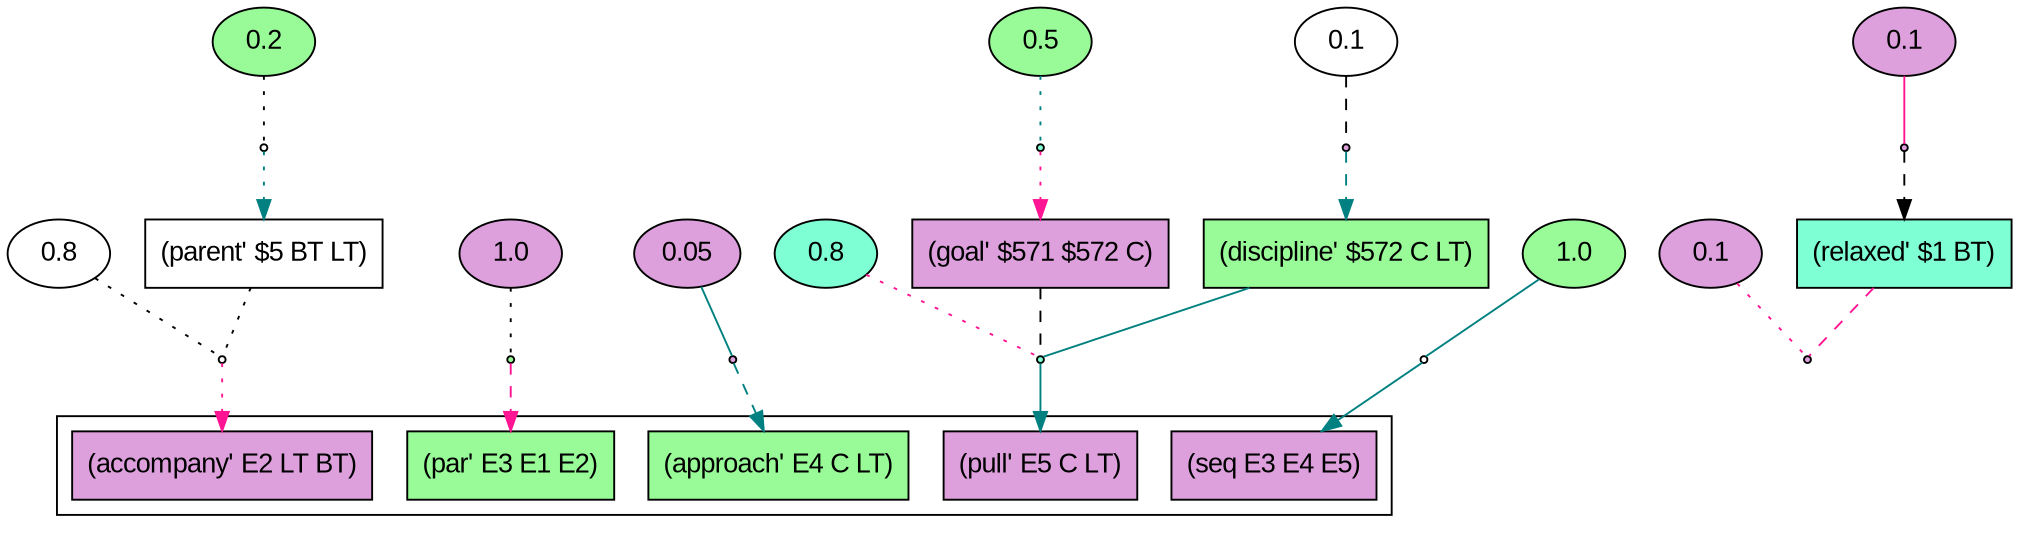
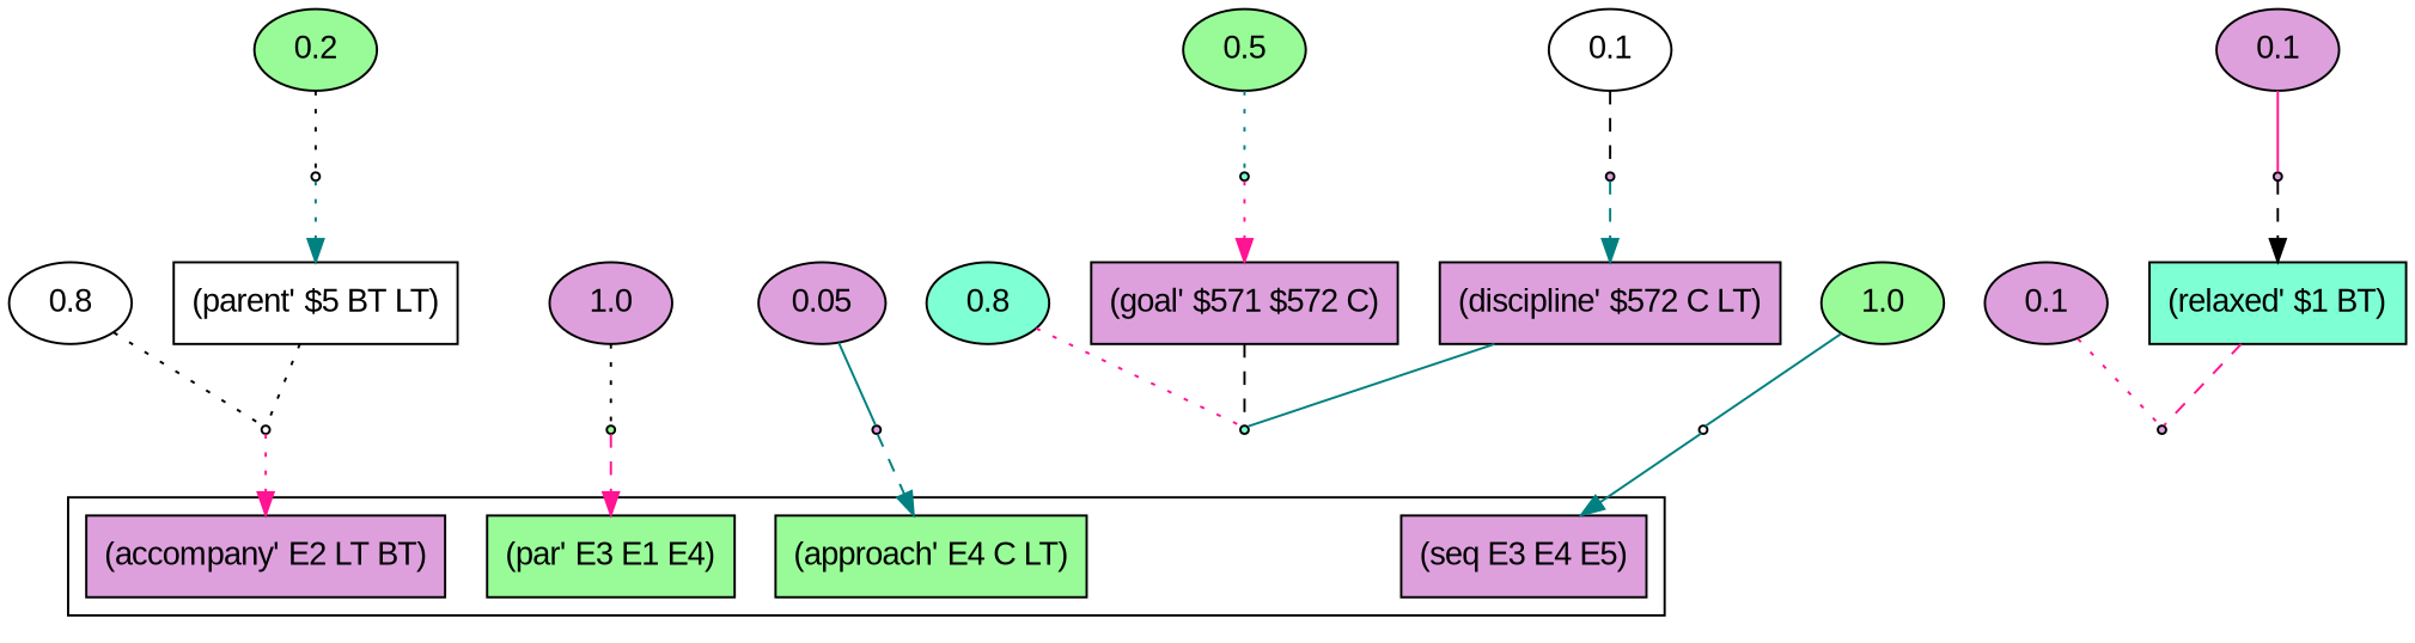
  digraph {
    fontname="Liberation Sans"
    rankdir=TB
    node [fillcolor=plum fontname="Liberation Sans" style=filled]
    edge [arrowhead=none color=teal fontname="Liberation Sans" style=dotted]
    n1 [label="(accompany' E2 LT BT)" shape=box]
-   n2 [fillcolor=palegreen label="(par' E3 E1 E2)" shape=box]
+   n2 [fillcolor=palegreen label="(par' E3 E1 E4)" shape=box]
    n3 [fillcolor=palegreen label="(approach' E4 C LT)" shape=box]
-   n4 [label="(pull' E5 C LT)" shape=box]
    n5 [label="(seq E3 E4 E5)" shape=box]
    n6 [label=0.1]
    r0 [shape=point]
    n8 [label=0.1]
    r1 [shape=point]
    n10 [fillcolor=aquamarine label="(relaxed' $1 BT)" shape=box]
    n11 [fillcolor=white label=0.8]
    r2 [fillcolor=white shape=point]
    n13 [fillcolor=palegreen label=0.2]
    r3 [fillcolor=white shape=point]
    n15 [fillcolor=white label="(parent' $5 BT LT)" shape=box]
    n16 [label=1.0]
    r4 [fillcolor=palegreen shape=point]
    n18 [label=0.05]
    r5 [shape=point]
    n20 [fillcolor=aquamarine label=0.8]
    r6 [fillcolor=aquamarine shape=point]
    n22 [fillcolor=palegreen label=0.5]
    r7 [fillcolor=aquamarine shape=point]
    n24 [label="(goal' $571 $572 C)" shape=box]
    n25 [fillcolor=white label=0.1]
    r8 [shape=point]
-   n27 [fillcolor=palegreen label="(discipline' $572 C LT)" shape=box]
+   n27 [label="(discipline' $572 C LT)" shape=box]
    n28 [fillcolor=palegreen label=1.0]
    r9 [fillcolor=white shape=point]
    subgraph cluster_1 {
      n1
      n2
      n3
-     n4
      n5
    }
    n6 -> r0 [color=deeppink]
    n8 -> r1 [color=deeppink style=solid]
    r1 -> n10 [color=black style=dashed arrowhead=""]
    n10 -> r0 [color=deeppink style=dashed]
    n11 -> r2 [color=black]
    r2 -> n1 [color=deeppink arrowhead=""]
    n13 -> r3 [color=black]
    r3 -> n15 [arrowhead=""]
    n15 -> r2 [color=black]
    n16 -> r4 [color=black]
    r4 -> n2 [color=deeppink style=dashed arrowhead=""]
    n18 -> r5 [style=solid]
    r5 -> n3 [style=dashed arrowhead=""]
    n20 -> r6 [color=deeppink]
-   r6 -> n4 [style=solid arrowhead=""]
    n22 -> r7
    r7 -> n24 [color=deeppink arrowhead=""]
    n24 -> r6 [color=black style=dashed]
    n25 -> r8 [color=black style=dashed]
    r8 -> n27 [style=dashed arrowhead=""]
    n27 -> r6 [style=solid]
    n28 -> r9 [style=solid]
    r9 -> n5 [style=solid arrowhead=""]
  }
